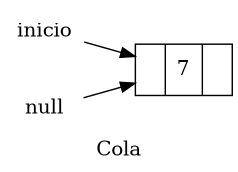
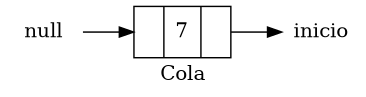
  digraph {
    label=Cola
    rankdir=LR
    node [shape=plaintext]
    n1 [label=inicio]
    n2 [label="{<f0> |<f1>7 |<f2> }" shape=record]
    n3 [label=null]
-   n1 -> n2
+   n2 -> n1
    n3 -> n2
  }
